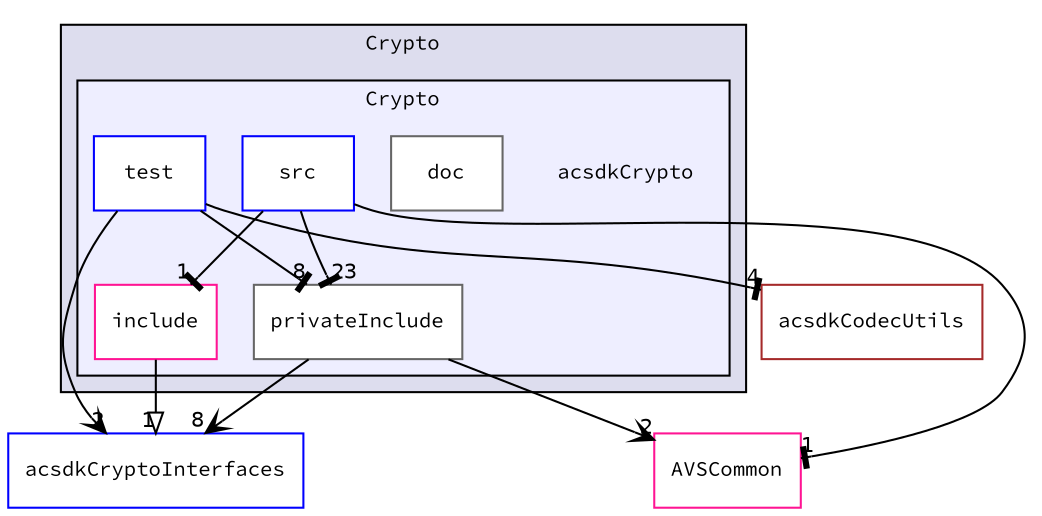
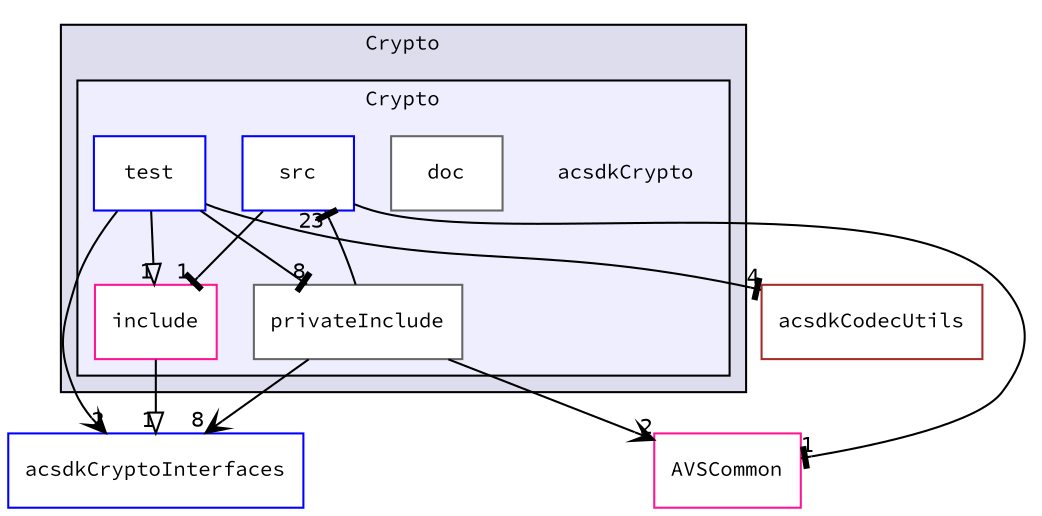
  digraph {
    compound=true
    fontname="Source Code Pro"
    node [fontname="Source Code Pro" fontsize=10 shape=box color=deeppink fillcolor=white style=filled]
    edge [headlabel=1 labeldistance=1.5 labelfontname=Helvetica labelfontsize=10 arrowhead=tee fontname="Source Code Pro"]
    n1 [label=acsdkCrypto shape=plaintext fillcolor="" style=""]
    n2 [color=gray40 label=doc]
    n3 [label=include]
    n4 [color=gray40 label=privateInclude]
    n5 [color=blue label=src]
    n6 [color=blue label=test]
    n7 [color=blue label=acsdkCryptoInterfaces]
    n8 [label=AVSCommon]
    n9 [color=brown label=acsdkCodecUtils]
    subgraph cluster_1 {
      bgcolor="#ddddee"
      fontsize=10
      label=Crypto
      pencolor=black
      subgraph cluster_2 {
        bgcolor="#eeeeff"
        fontsize=10
        pencolor=black
        n1
        n2
        n3
        n4
        n5
        n6
      }
    }
    n3 -> n7 [arrowhead=onormal]
    n4 -> n7 [headlabel=8 arrowhead=vee]
    n4 -> n8 [headlabel=2 arrowhead=vee]
    n5 -> n3
-   n5 -> n4 [headlabel=23]
+   n4 -> n5 [headlabel=23]
    n5 -> n8
+   n6 -> n3 [arrowhead=onormal]
    n6 -> n4 [headlabel=8]
    n6 -> n7 [headlabel=2 arrowhead=vee]
    n6 -> n9 [headlabel=4]
  }
